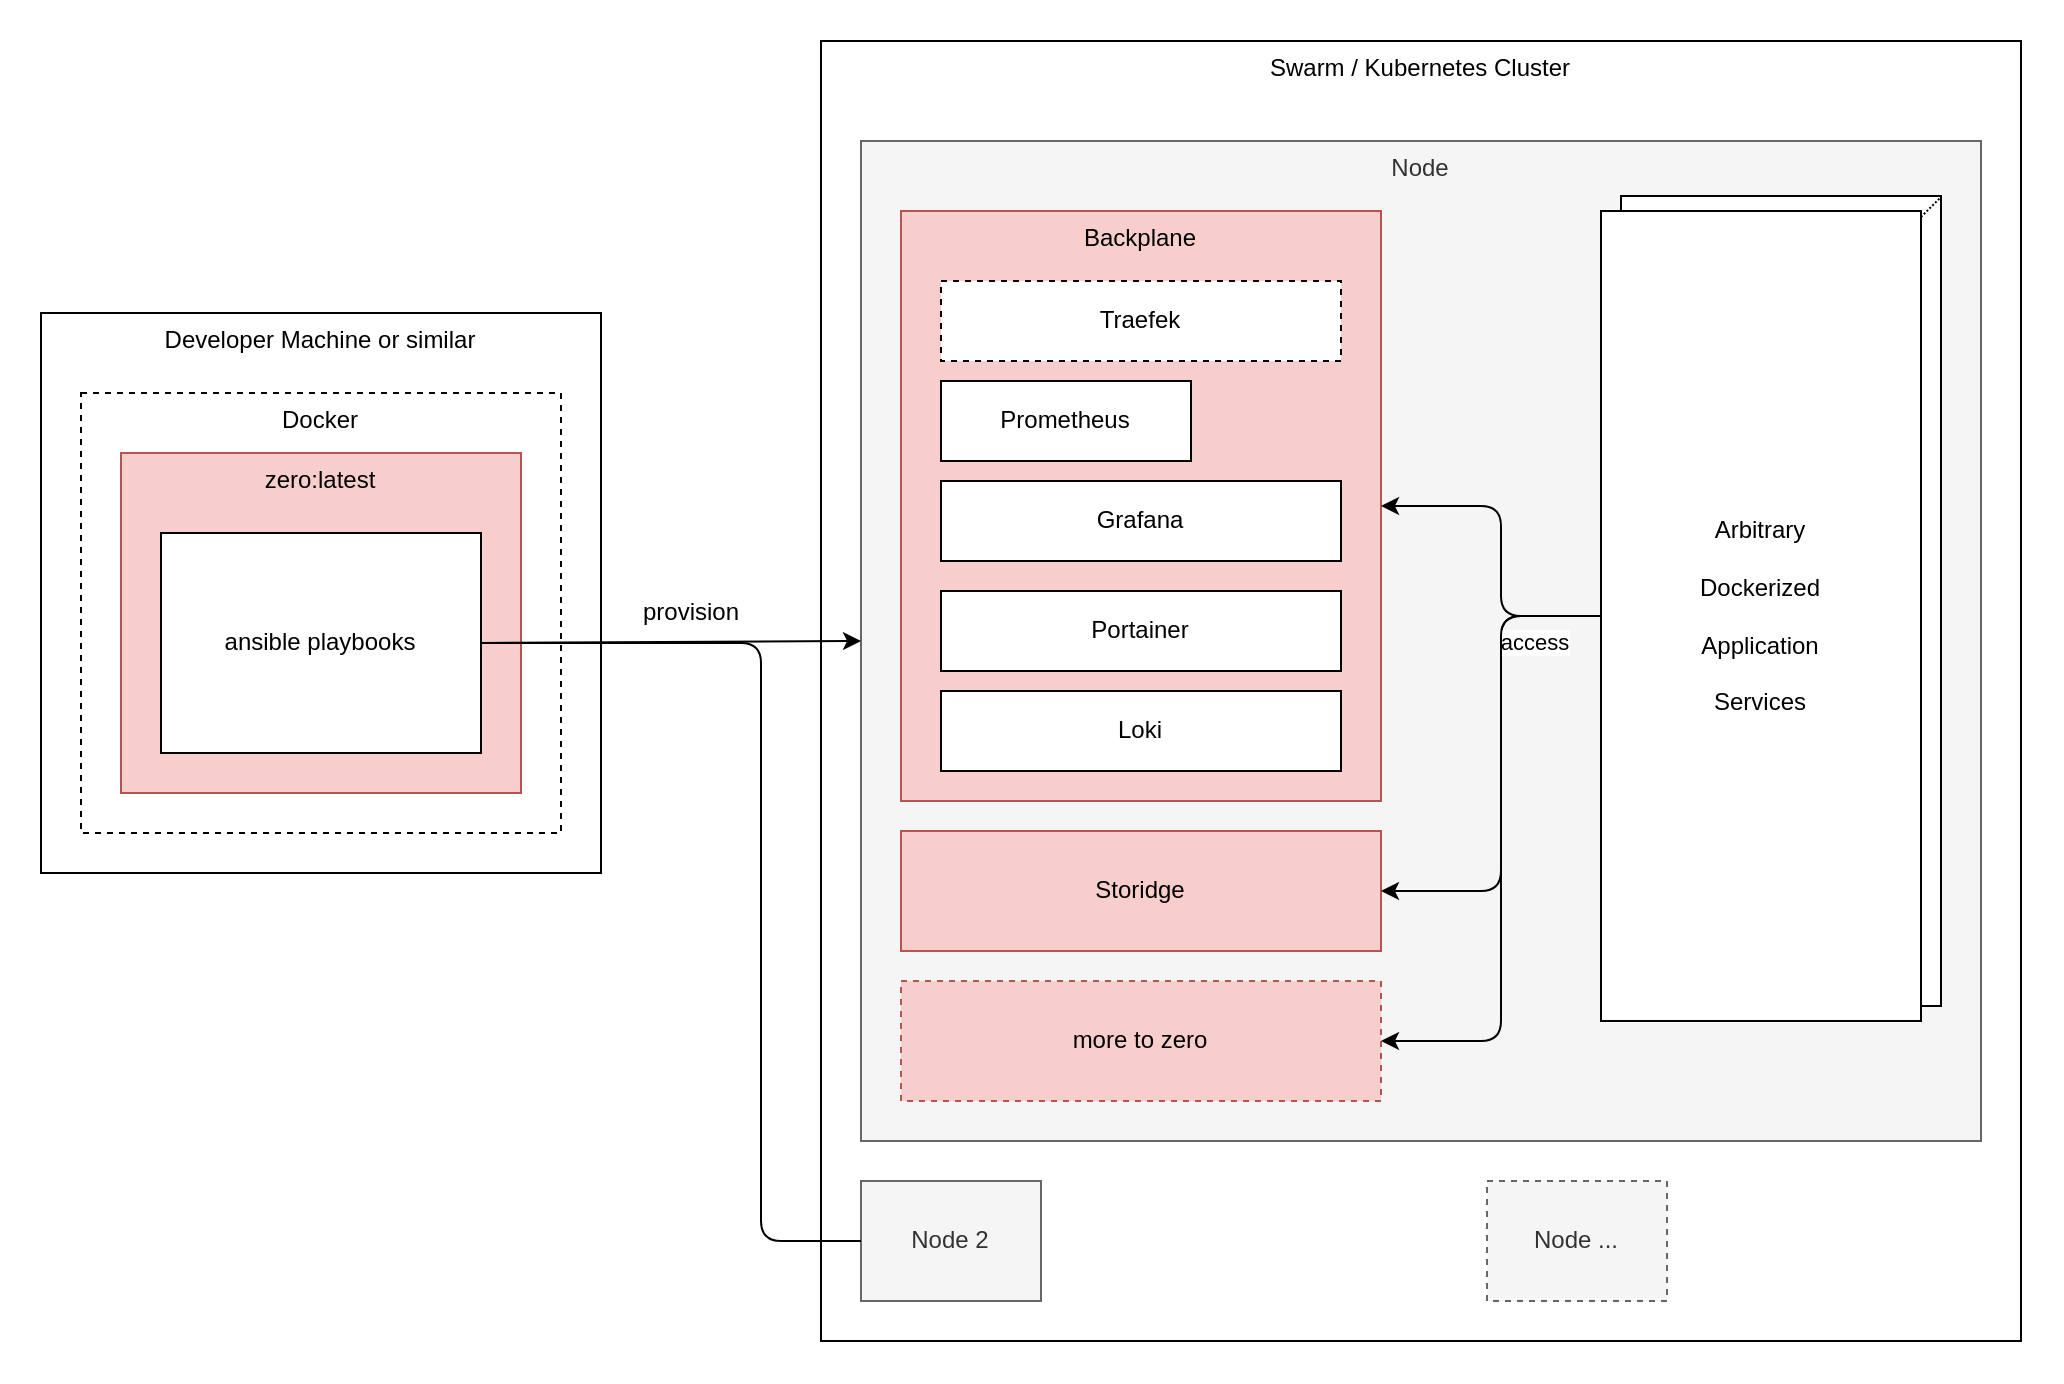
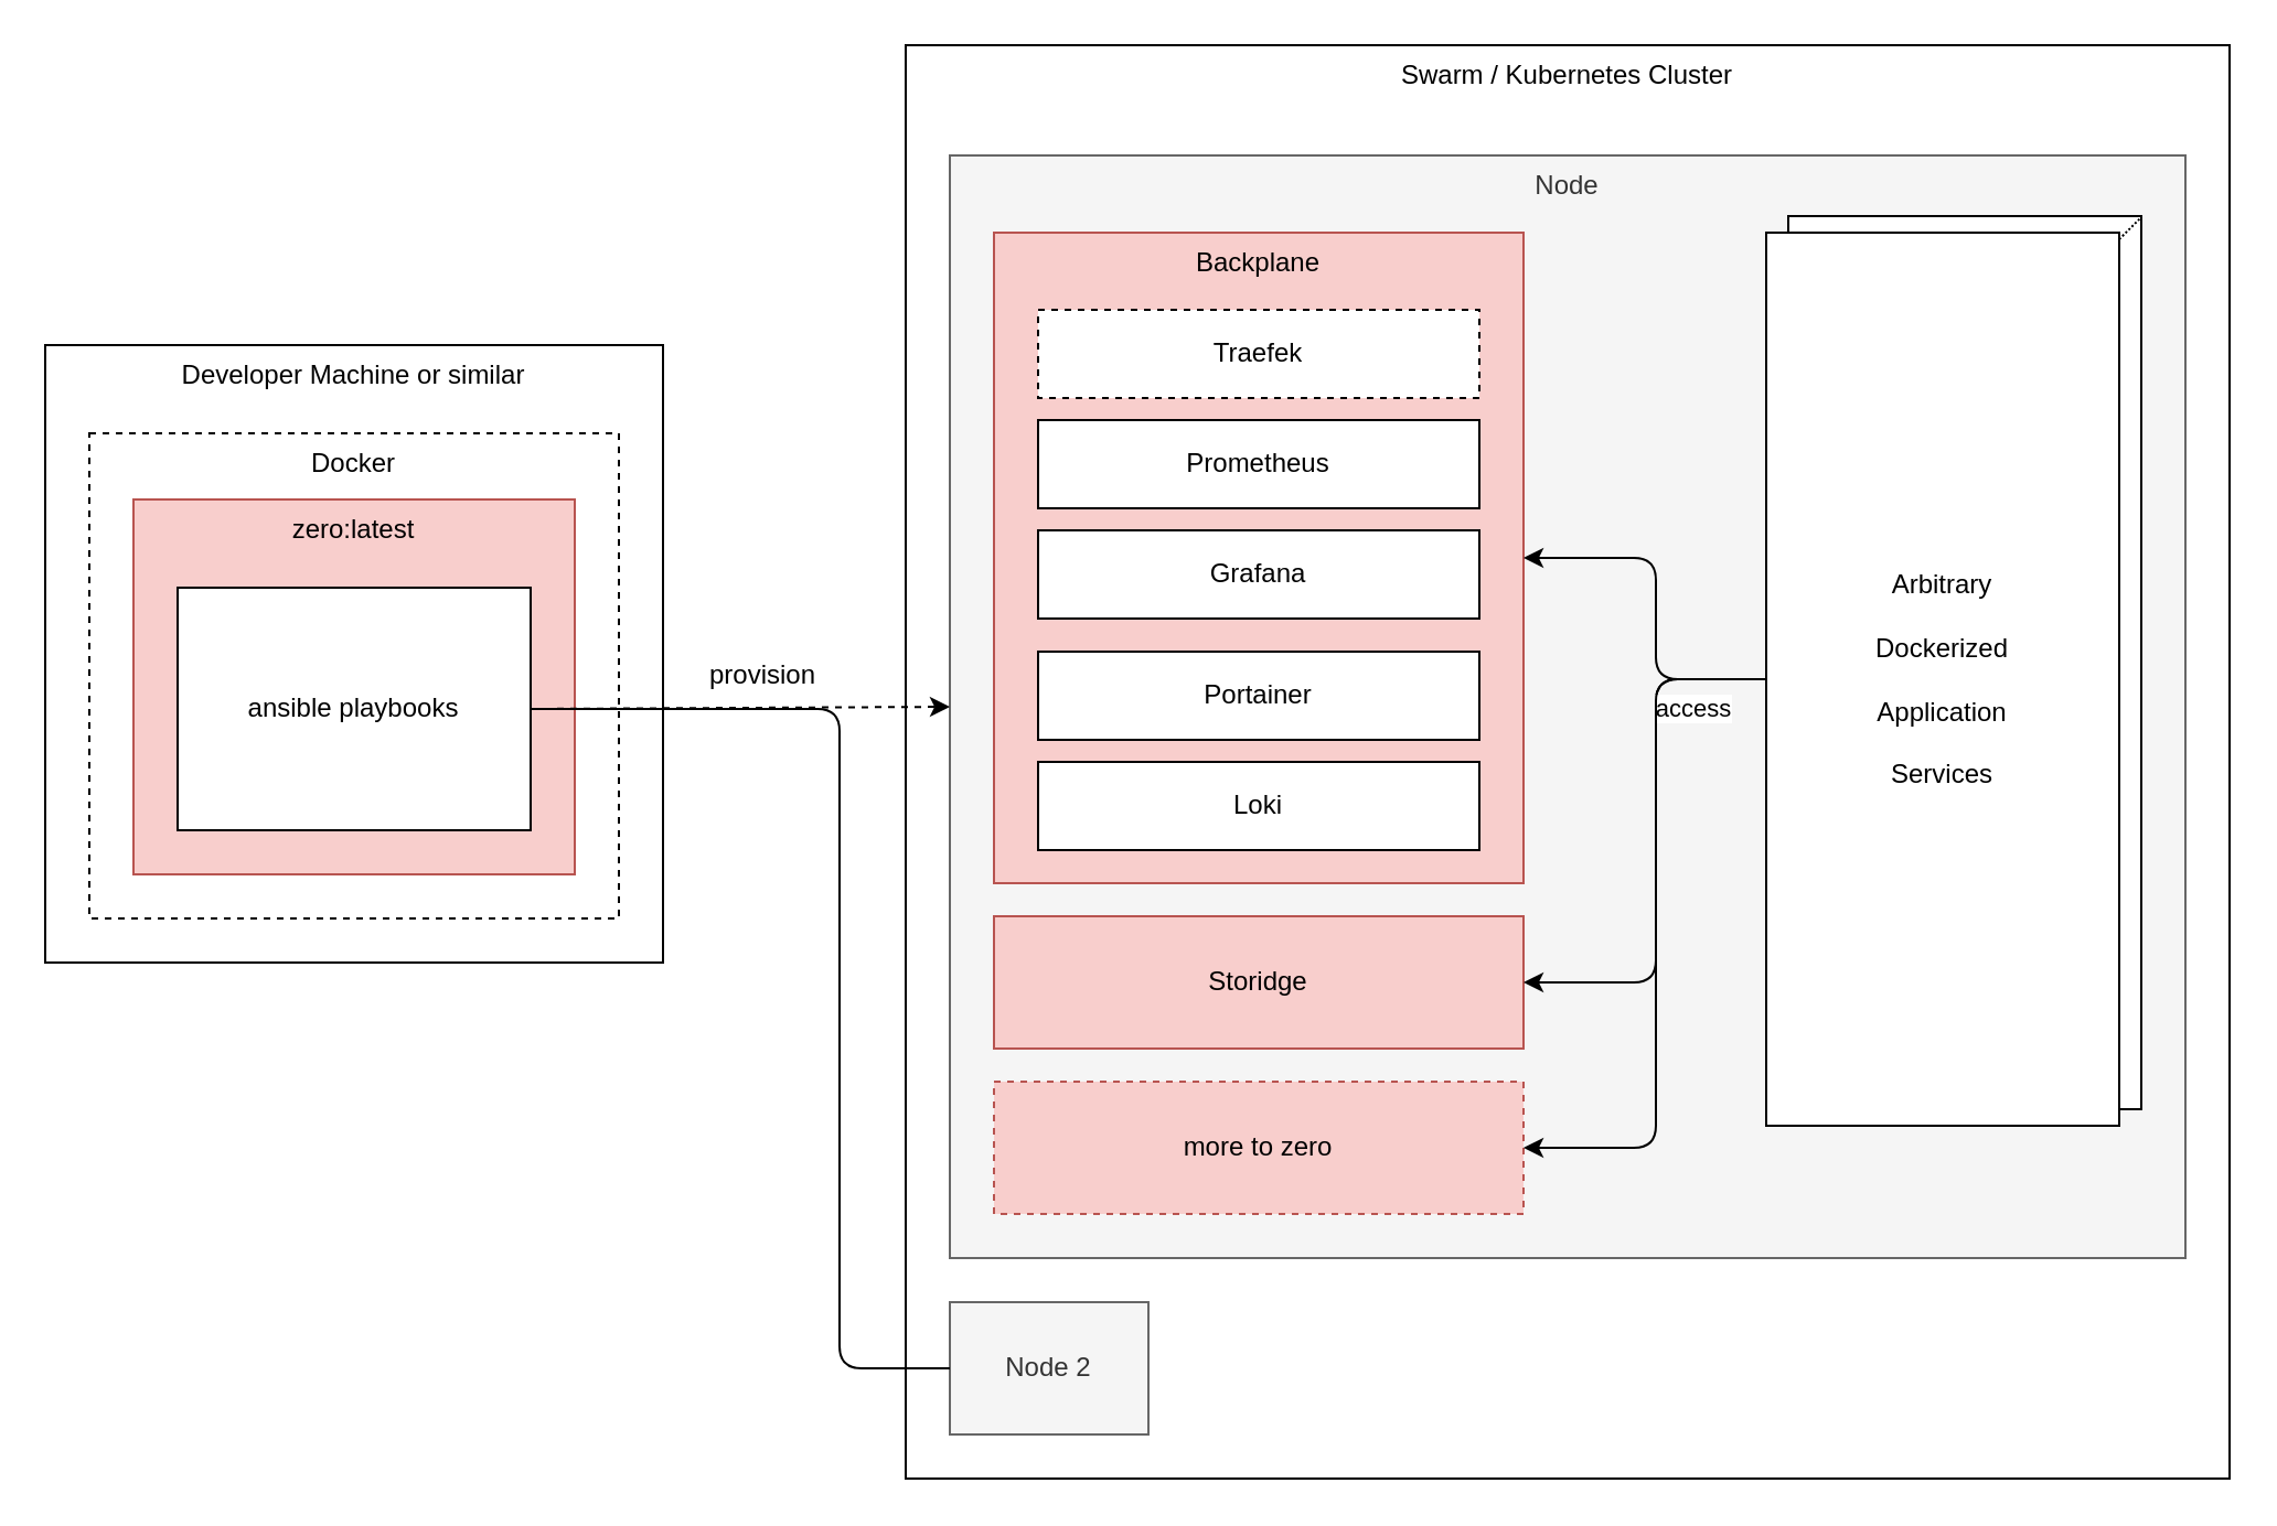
  <mxCell id="0" />
  <mxCell id="1" parent="0" />
  <mxCell id="2" value="Swarm / Kubernetes Cluster" style="rounded=0;whiteSpace=wrap;html=1;verticalAlign=top;" vertex="1" parent="1"><mxGeometry x="410" y="20" width="600" height="650" as="geometry" /></mxCell>
  <mxCell id="3" value="Developer Machine or similar" style="rounded=0;whiteSpace=wrap;html=1;verticalAlign=top;" vertex="1" parent="1"><mxGeometry x="20" y="156" width="280" height="280" as="geometry" /></mxCell>
  <mxCell id="4" value="Docker" style="rounded=0;whiteSpace=wrap;html=1;verticalAlign=top;dashed=1;" vertex="1" parent="1"><mxGeometry x="40" y="196" width="240" height="220" as="geometry" /></mxCell>
  <mxCell id="5" value="Node" style="rounded=0;whiteSpace=wrap;html=1;verticalAlign=top;align=center;fillColor=#f5f5f5;strokeColor=#666666;fontColor=#333333;" vertex="1" parent="1"><mxGeometry x="430" y="70" width="560" height="500" as="geometry" /></mxCell>
  <mxCell id="6" value="Backplane" style="rounded=0;whiteSpace=wrap;html=1;align=center;verticalAlign=top;fillColor=#f8cecc;strokeColor=#b85450;" vertex="1" parent="1"><mxGeometry x="450" y="105" width="240" height="295" as="geometry" /></mxCell>
  <mxCell id="7" value="zero:latest" style="rounded=0;whiteSpace=wrap;html=1;verticalAlign=top;fillColor=#f8cecc;strokeColor=#b85450;" vertex="1" parent="1"><mxGeometry x="60" y="226" width="200" height="170" as="geometry" /></mxCell>
  <mxCell id="8" value="ansible playbooks" style="rounded=0;whiteSpace=wrap;html=1;verticalAlign=middle;" vertex="1" parent="1"><mxGeometry x="80" y="266" width="160" height="110" as="geometry" /></mxCell>
- <mxCell id="9" value="" style="endArrow=classic;html=1;exitX=1;exitY=0.5;exitDx=0;exitDy=0;entryX=0;entryY=0.5;entryDx=0;entryDy=0;" edge="1" parent="1" source="8" target="5"><mxGeometry width="50" height="50" relative="1" as="geometry"><mxPoint x="310" y="640" as="sourcePoint" /><mxPoint x="410" y="435" as="targetPoint" /></mxGeometry></mxCell>
+ <mxCell id="9" value="" style="endArrow=classic;html=1;exitX=1;exitY=0.5;exitDx=0;exitDy=0;entryX=0;entryY=0.5;entryDx=0;entryDy=0;dashed=1;" edge="1" parent="1" source="8" target="5"><mxGeometry width="50" height="50" relative="1" as="geometry"><mxPoint x="310" y="640" as="sourcePoint" /><mxPoint x="410" y="435" as="targetPoint" /></mxGeometry></mxCell>
  <mxCell id="10" value="provision" style="text;html=1;align=center;verticalAlign=middle;resizable=0;points=[];;labelBackgroundColor=#ffffff;" vertex="1" connectable="0" parent="9"><mxGeometry x="0.694" y="1" relative="1" as="geometry"><mxPoint x="-56.4" y="-14.0" as="offset" /></mxGeometry></mxCell>
  <mxCell id="11" value="Traefek" style="rounded=0;whiteSpace=wrap;html=1;verticalAlign=middle;dashed=1;" vertex="1" parent="1"><mxGeometry x="470" y="140" width="200" height="40" as="geometry" /></mxCell>
- <mxCell id="12" value="Prometheus" style="rounded=0;whiteSpace=wrap;html=1;verticalAlign=middle;" vertex="1" parent="1"><mxGeometry x="470" y="190" width="125" height="40" as="geometry" /></mxCell>
+ <mxCell id="12" value="Prometheus" style="rounded=0;whiteSpace=wrap;html=1;verticalAlign=middle;" vertex="1" parent="1"><mxGeometry x="470" y="190" width="200" height="40" as="geometry" /></mxCell>
  <mxCell id="13" value="Node 2" style="rounded=0;whiteSpace=wrap;html=1;verticalAlign=middle;fillColor=#f5f5f5;strokeColor=#666666;fontColor=#333333;" vertex="1" parent="1"><mxGeometry x="430" y="590" width="90" height="60" as="geometry" /></mxCell>
  <mxCell id="14" value="Storidge" style="rounded=0;whiteSpace=wrap;html=1;verticalAlign=middle;fillColor=#f8cecc;strokeColor=#b85450;" vertex="1" parent="1"><mxGeometry x="450" y="415" width="240" height="60" as="geometry" /></mxCell>
  <mxCell id="15" value="" style="endArrow=classic;html=1;exitX=0;exitY=0.5;exitDx=0;exitDy=0;entryX=1;entryY=0.5;entryDx=0;entryDy=0;edgeStyle=orthogonalEdgeStyle;" edge="1" parent="1" source="18" target="14"><mxGeometry x="0.466" y="25" width="50" height="50" relative="1" as="geometry"><mxPoint x="200" y="335" as="sourcePoint" /><mxPoint x="420" y="335" as="targetPoint" /><Array as="points"><mxPoint x="750" y="307" /><mxPoint x="750" y="445" /></Array><mxPoint as="offset" /></mxGeometry></mxCell>
  <mxCell id="16" value="" style="group" vertex="1" connectable="0" parent="1"><mxGeometry x="800" y="97.5" width="170" height="412.5" as="geometry" /></mxCell>
  <mxCell id="17" value="Arbitrary&lt;br&gt;dockerized&lt;br&gt;Application&lt;br&gt;Services" style="rounded=0;whiteSpace=wrap;html=1;verticalAlign=middle;" vertex="1" parent="16"><mxGeometry x="10" width="160" height="405" as="geometry" /></mxCell>
  <mxCell id="18" value="Arbitrary&lt;br&gt;&lt;br&gt;Dockerized&lt;br&gt;&lt;br&gt;Application&lt;br&gt;&lt;br&gt;Services" style="rounded=0;whiteSpace=wrap;html=1;verticalAlign=middle;" vertex="1" parent="16"><mxGeometry y="7.5" width="160" height="405" as="geometry" /></mxCell>
  <mxCell id="19" value="" style="endArrow=none;dashed=1;html=1;dashPattern=1 1;" edge="1" parent="16"><mxGeometry width="50" height="50" relative="1" as="geometry"><mxPoint x="160" y="10.5" as="sourcePoint" /><mxPoint x="170" y="0.5" as="targetPoint" /></mxGeometry></mxCell>
  <mxCell id="20" value="access" style="endArrow=classic;html=1;exitX=0;exitY=0.5;exitDx=0;exitDy=0;entryX=1;entryY=0.5;entryDx=0;entryDy=0;edgeStyle=orthogonalEdgeStyle;" edge="1" parent="1" source="18" target="6"><mxGeometry x="-0.6" y="13" width="50" height="50" relative="1" as="geometry"><mxPoint x="810.4" y="317.6" as="sourcePoint" /><mxPoint x="700" y="490.4" as="targetPoint" /><Array as="points"><mxPoint x="750" y="307" /><mxPoint x="750" y="253" /></Array><mxPoint as="offset" /></mxGeometry></mxCell>
- <mxCell id="21" value="Node ..." style="rounded=0;whiteSpace=wrap;html=1;verticalAlign=middle;fillColor=#f5f5f5;strokeColor=#666666;fontColor=#333333;dashed=1;" vertex="1" parent="1"><mxGeometry x="743" y="590" width="90" height="60" as="geometry" /></mxCell>
  <mxCell id="22" value="more to zero" style="rounded=0;whiteSpace=wrap;html=1;verticalAlign=middle;fillColor=#f8cecc;strokeColor=#b85450;dashed=1;" vertex="1" parent="1"><mxGeometry x="450" y="490" width="240" height="60" as="geometry" /></mxCell>
  <mxCell id="23" value="" style="endArrow=none;html=1;entryX=0;entryY=0.5;entryDx=0;entryDy=0;exitX=1;exitY=0.5;exitDx=0;exitDy=0;edgeStyle=orthogonalEdgeStyle;" edge="1" parent="1" source="8" target="13"><mxGeometry width="50" height="50" relative="1" as="geometry"><mxPoint x="130" y="630" as="sourcePoint" /><mxPoint x="180" y="580" as="targetPoint" /><Array as="points"><mxPoint x="380" y="321" /><mxPoint x="380" y="620" /></Array></mxGeometry></mxCell>
  <mxCell id="24" value="" style="endArrow=classic;html=1;exitX=0;exitY=0.5;exitDx=0;exitDy=0;entryX=1;entryY=0.5;entryDx=0;entryDy=0;edgeStyle=orthogonalEdgeStyle;" edge="1" parent="1" source="18" target="22"><mxGeometry x="0.466" y="25" width="50" height="50" relative="1" as="geometry"><mxPoint x="810.4" y="317.6" as="sourcePoint" /><mxPoint x="700" y="490.4" as="targetPoint" /><Array as="points"><mxPoint x="750" y="307" /><mxPoint x="750" y="520" /></Array><mxPoint as="offset" /></mxGeometry></mxCell>
  <mxCell id="25" value="Grafana" style="rounded=0;whiteSpace=wrap;html=1;verticalAlign=middle;" vertex="1" parent="1"><mxGeometry x="470" y="240" width="200" height="40" as="geometry" /></mxCell>
  <mxCell id="26" value="Portainer" style="rounded=0;whiteSpace=wrap;html=1;verticalAlign=middle;" vertex="1" parent="1"><mxGeometry x="470" y="295" width="200" height="40" as="geometry" /></mxCell>
  <mxCell id="27" value="Loki" style="rounded=0;whiteSpace=wrap;html=1;verticalAlign=middle;" vertex="1" parent="1"><mxGeometry x="470" y="345" width="200" height="40" as="geometry" /></mxCell>
